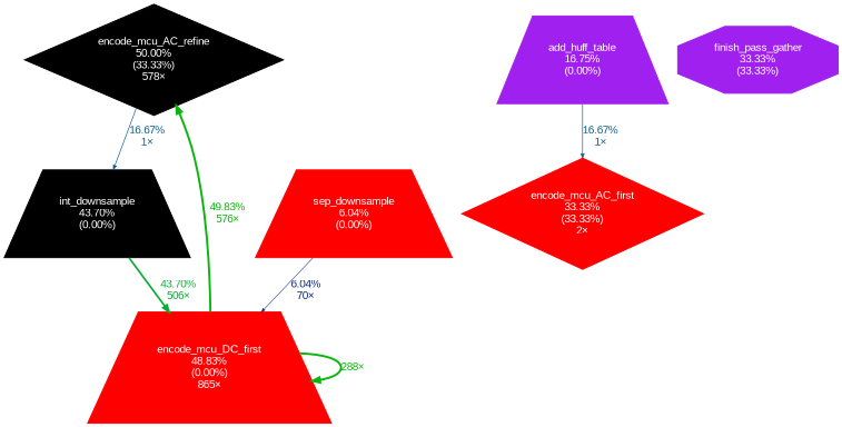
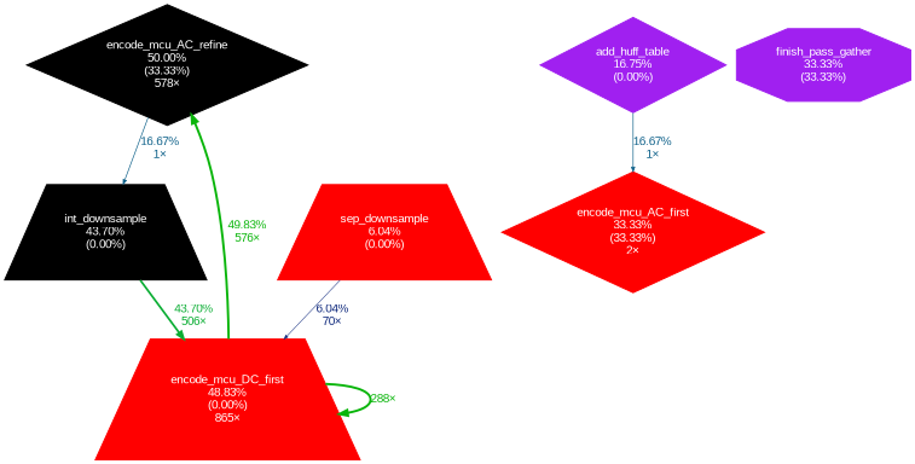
  digraph {
    fontname=Arial
    nodesep=0.125
    ranksep=0.25
    node [color=red fontcolor="#ffffff" fontname=Arial fontsize=10.00 shape=trapezium style=filled]
    edge [arrowsize=0.41 color="#0c5f88" fontcolor="#0c5f88" fontname=Arial fontsize=10.00 labeldistance=0.67 penwidth=0.67]
    n1 [color=black height=0 label="encode_mcu_AC_refine\n50.00%\n(33.33%)\n578×" shape=diamond width=0]
    n2 [color=black height=0 label="int_downsample\n43.70%\n(0.00%)" width=0]
    n3 [height=0 label="encode_mcu_AC_first\n33.33%\n(33.33%)\n2×" shape=diamond width=0]
    n4 [height=0 label="encode_mcu_DC_first\n48.83%\n(0.00%)\n865×" width=0]
    n5 [color=purple height=0 label="finish_pass_gather\n33.33%\n(33.33%)" shape=octagon width=0]
-   n6 [color=purple height=0 label="add_huff_table\n16.75%\n(0.00%)" width=0]
+   n6 [color=purple height=0 label="add_huff_table\n16.75%\n(0.00%)" shape=diamond width=0]
    n7 [height=0 label="sep_downsample\n6.04%\n(0.00%)" width=0]
    n1 -> n2 [label="16.67%\n1×"]
    n2 -> n4 [arrowsize=0.66 color="#0aad33" fontcolor="#0aad33" label="43.70%\n506×" labeldistance=1.75 penwidth=1.75]
    n4 -> n1 [arrowsize=0.71 color="#0ab50b" fontcolor="#0ab50b" label="49.83%\n576×" labeldistance=1.99 penwidth=1.99]
    n4 -> n4 [arrowsize=0.71 color="#0ab50b" fontcolor="#0ab50b" label="288×" labeldistance=1.99 penwidth=1.99]
    n6 -> n3 [label="16.67%\n1×"]
    n7 -> n4 [arrowsize=0.35 color="#0d277b" fontcolor="#0d277b" label="6.04%\n70×" labeldistance=0.50 penwidth=0.50]
  }
